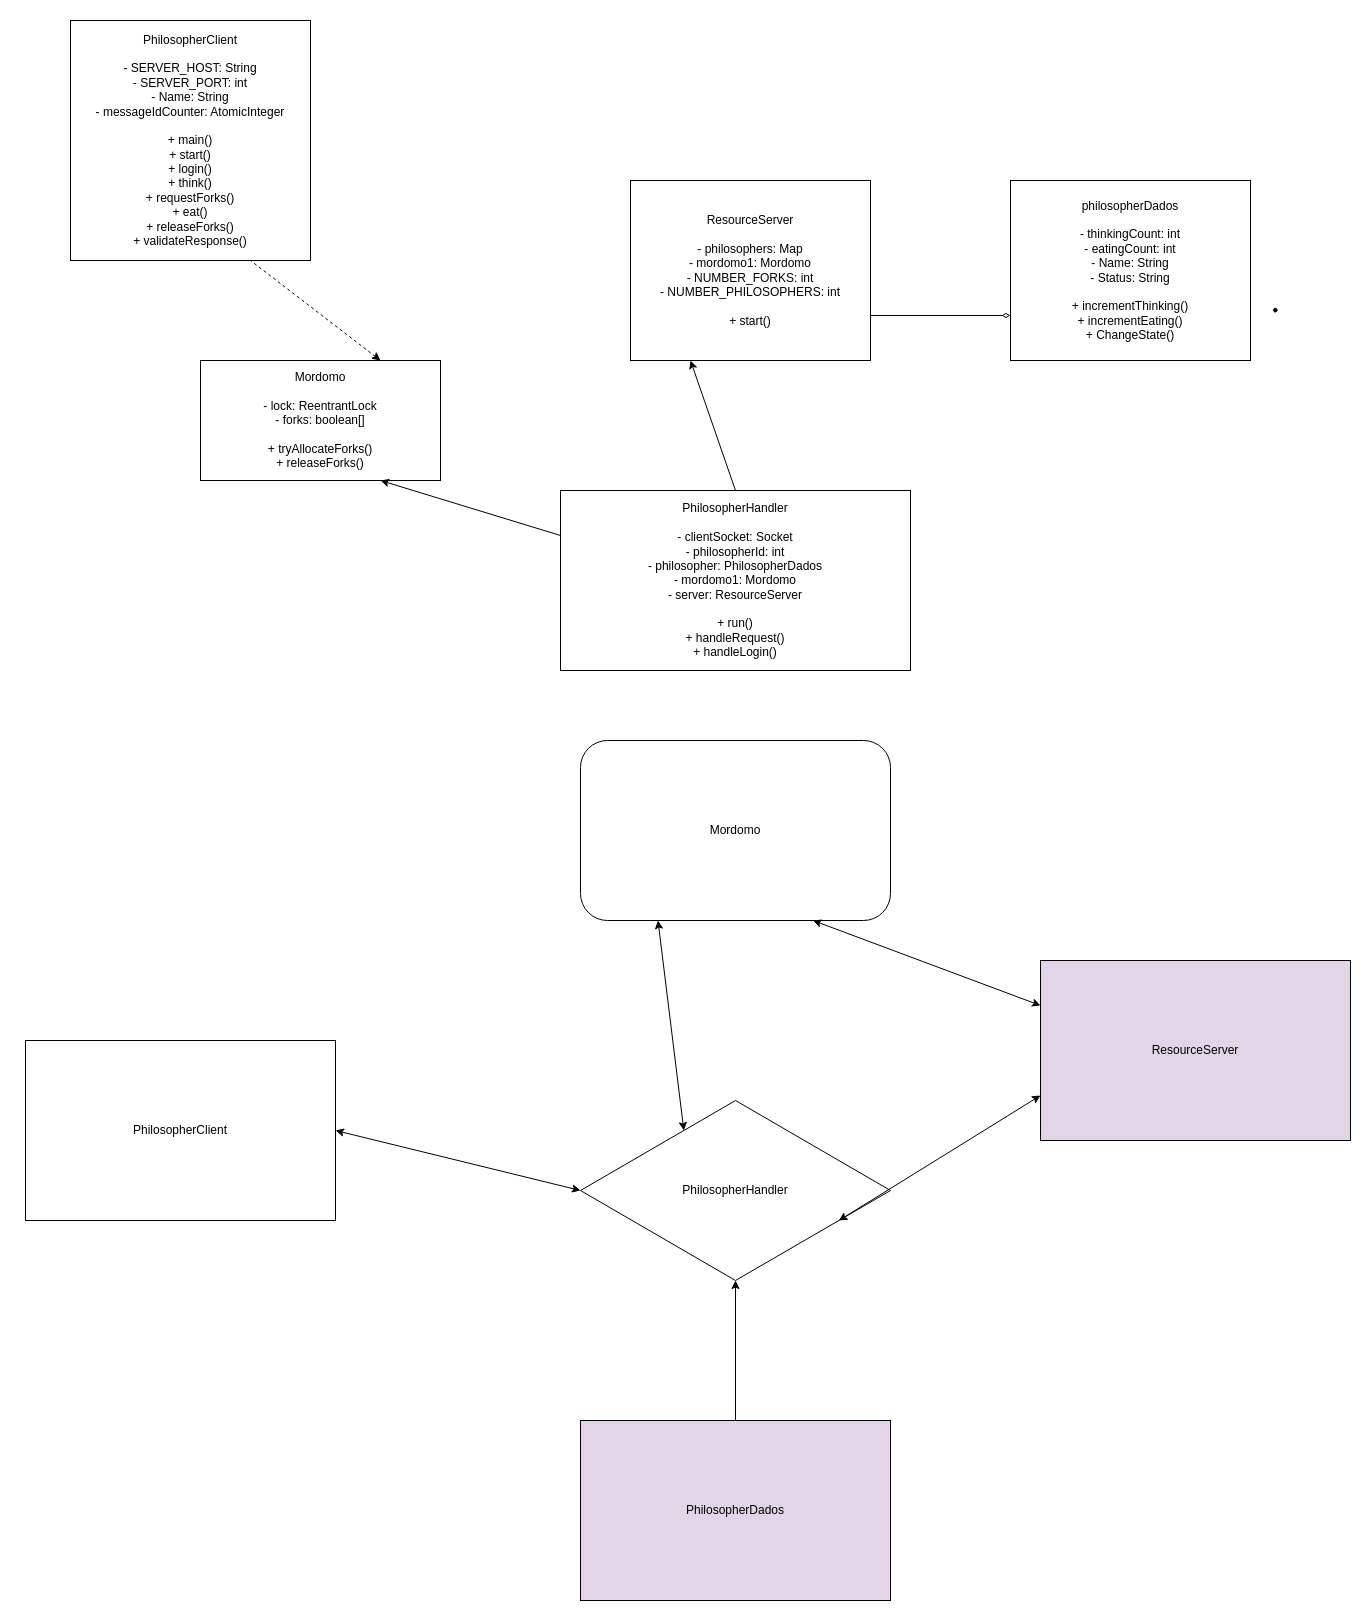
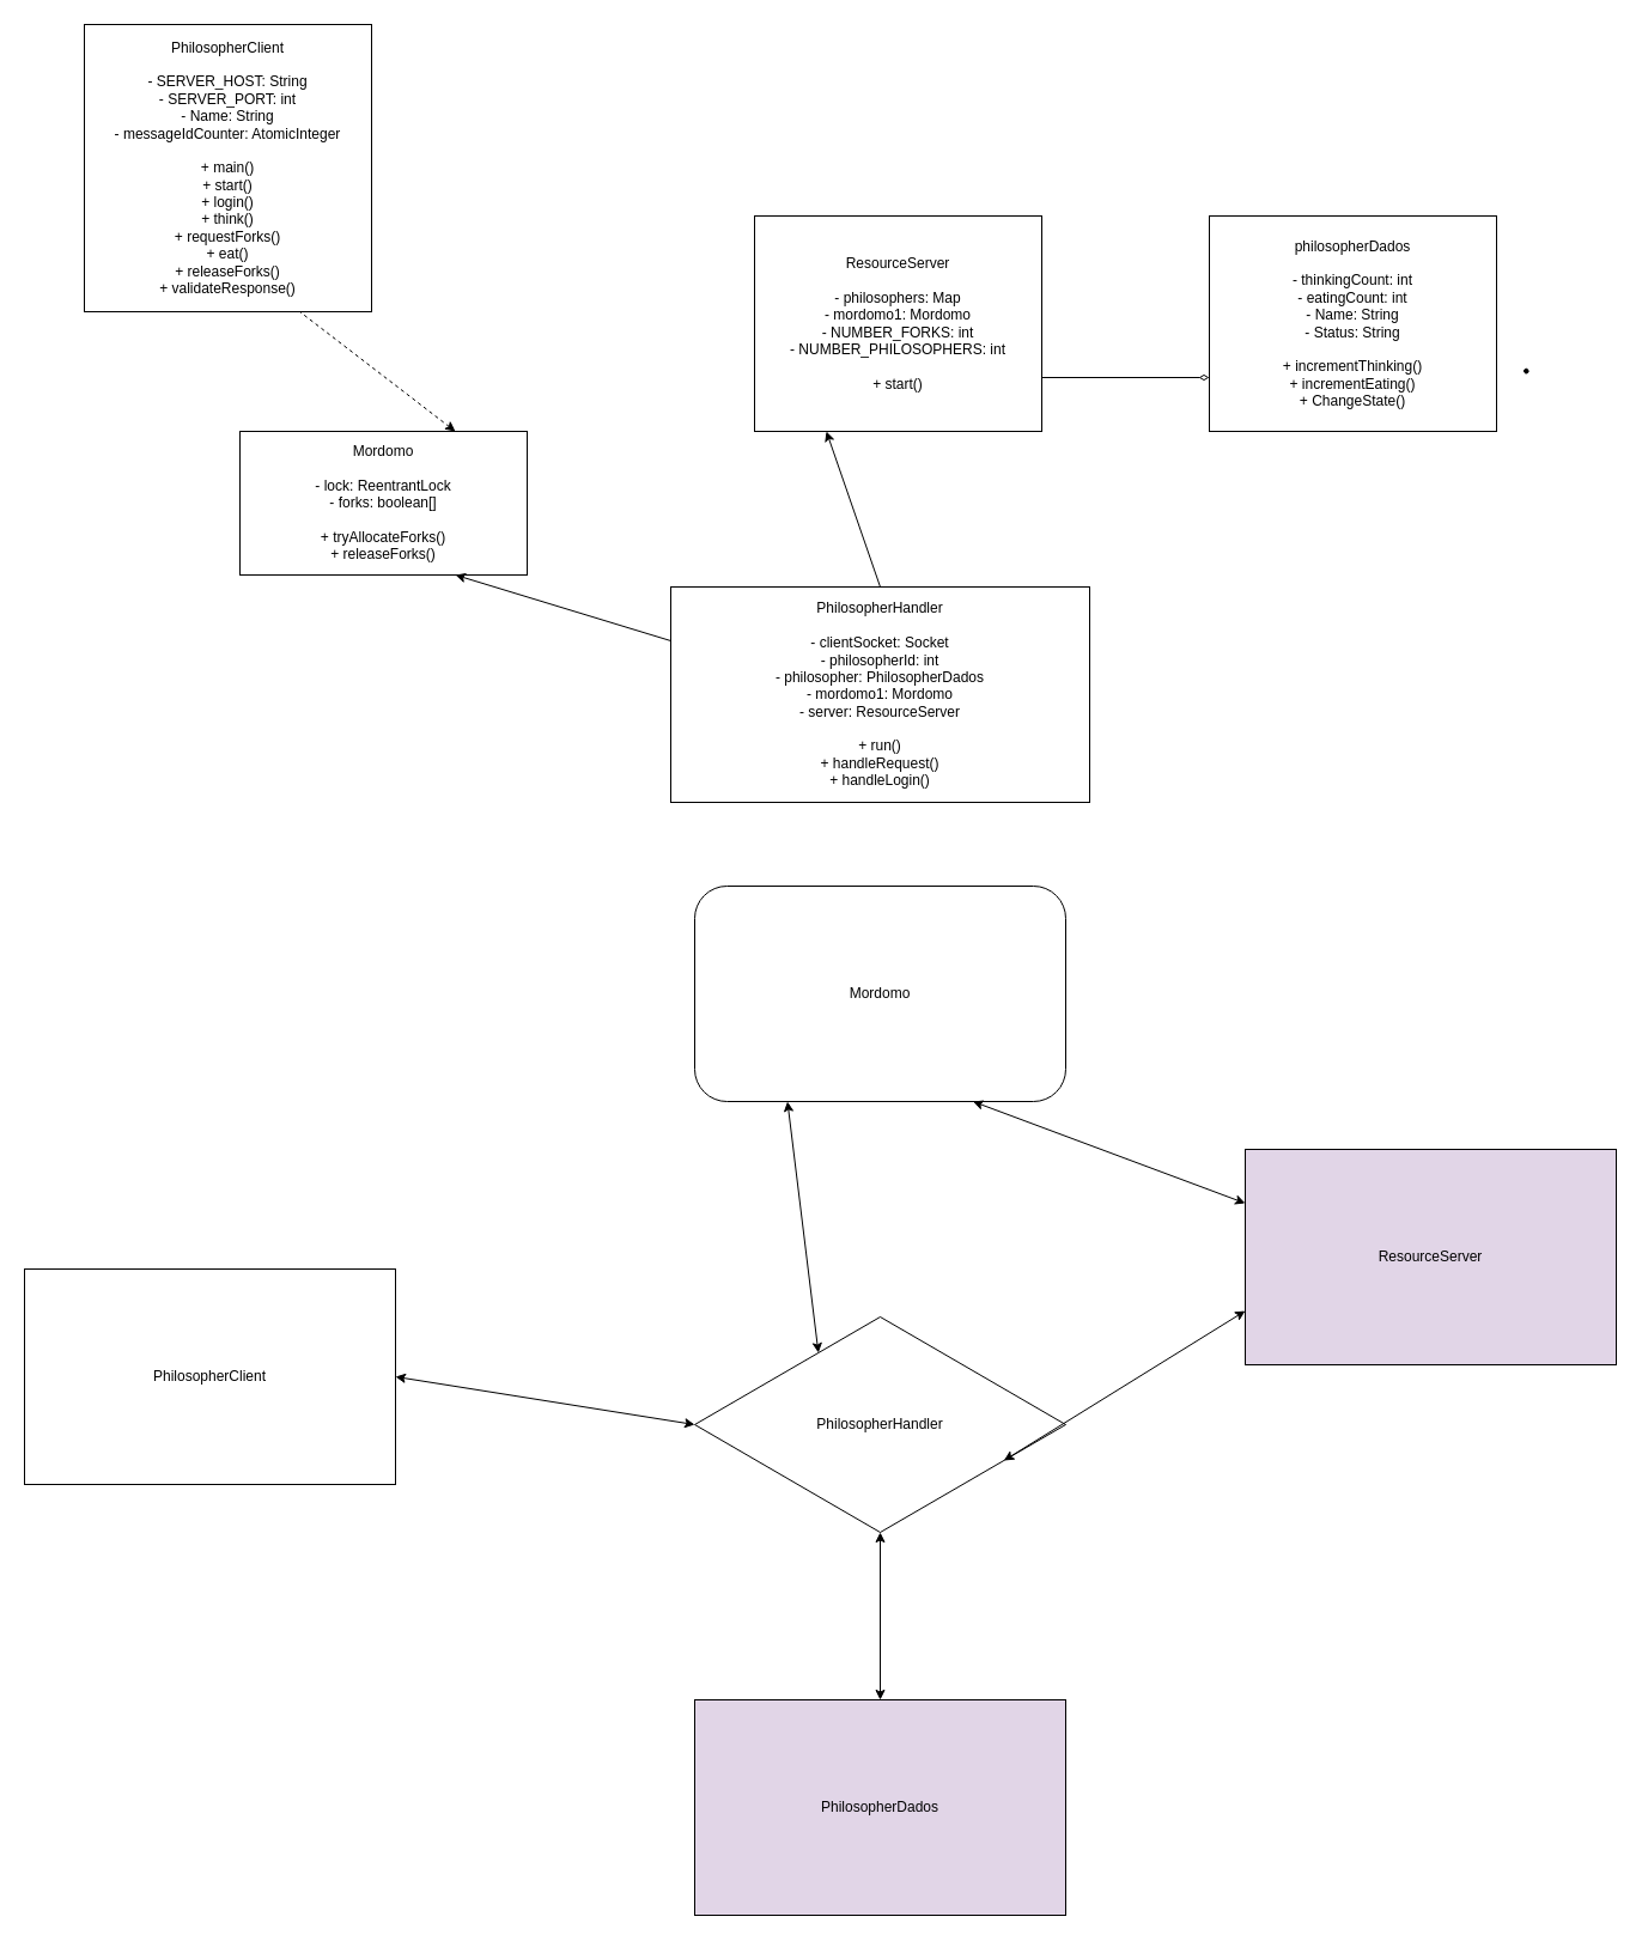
  <mxCell id="0" />
  <mxCell id="1" parent="0" />
  <mxCell id="2" value="PhilosopherClient&#10;&#10;- SERVER_HOST: String&#10;- SERVER_PORT: int&#10;- Name: String&#10;- messageIdCounter: AtomicInteger&#10;&#10;+ main()&#10;+ start()&#10;+ login()&#10;+ think()&#10;+ requestForks()&#10;+ eat()&#10;+ releaseForks()&#10;+ validateResponse()" style="shape=rectangle;whiteSpace=wrap;html=1;" parent="1" vertex="1"><mxGeometry x="70" y="20" width="240" height="240" as="geometry" /></mxCell>
  <mxCell id="3" value="philosopherDados&#10;&#10;- thinkingCount: int&#10;- eatingCount: int&#10;- Name: String&#10;- Status: String&#10;&#10;+ incrementThinking()&#10;+ incrementEating()&#10;+ ChangeState()" style="shape=rectangle;whiteSpace=wrap;html=1;" parent="1" vertex="1"><mxGeometry x="1010" y="180" width="240" height="180" as="geometry" /></mxCell>
  <mxCell id="4" value="Mordomo&#10;&#10;- lock: ReentrantLock&#10;- forks: boolean[]&#10;&#10;+ tryAllocateForks()&#10;+ releaseForks()" style="shape=rectangle;whiteSpace=wrap;html=1;" parent="1" vertex="1"><mxGeometry x="200" y="360" width="240" height="120" as="geometry" /></mxCell>
  <mxCell id="5" value="ResourceServer&#10;&#10;- philosophers: Map&lt;int, philosopherDados&gt;&#10;- mordomo1: Mordomo&#10;- NUMBER_FORKS: int&#10;- NUMBER_PHILOSOPHERS: int&#10;&#10;+ start()" style="shape=rectangle;whiteSpace=wrap;html=1;" parent="1" vertex="1"><mxGeometry x="630" y="180" width="240" height="180" as="geometry" /></mxCell>
  <mxCell id="6" value="PhilosopherHandler&lt;br&gt;&lt;br&gt;&lt;span class=&quot;hljs-deletion&quot;&gt;- clientSocket: Socket&lt;/span&gt;&lt;br&gt;&lt;span class=&quot;hljs-deletion&quot;&gt;- philosopherId: int&lt;/span&gt;&lt;br&gt;&lt;span class=&quot;hljs-deletion&quot;&gt;- philosopher: PhilosopherDados&lt;/span&gt;&lt;br&gt;&lt;span class=&quot;hljs-deletion&quot;&gt;- mordomo1: Mordomo&lt;/span&gt;&lt;br&gt;&lt;span class=&quot;hljs-deletion&quot;&gt;- server: ResourceServer&lt;br&gt;&lt;/span&gt;&lt;br&gt;+ run()&lt;br&gt;+ handleRequest()&lt;br&gt;+ handleLogin()" style="shape=rectangle;whiteSpace=wrap;html=1;" parent="1" vertex="1"><mxGeometry x="560" y="490" width="350" height="180" as="geometry" /></mxCell>
  <mxCell id="7" value="" style="endArrow=classic;html=1;entryX=0.75;entryY=1;entryDx=0;entryDy=0;exitX=0;exitY=0.25;exitDx=0;exitDy=0;" parent="1" source="6" target="4" edge="1"><mxGeometry width="50" height="50" relative="1" as="geometry"><mxPoint x="1370" y="420" as="sourcePoint" /><mxPoint x="1420" y="370" as="targetPoint" /></mxGeometry></mxCell>
  <mxCell id="8" value="" style="endArrow=classic;html=1;entryX=0.25;entryY=1;entryDx=0;entryDy=0;exitX=0.5;exitY=0;exitDx=0;exitDy=0;" parent="1" source="6" target="5" edge="1"><mxGeometry width="50" height="50" relative="1" as="geometry"><mxPoint x="1230" y="565" as="sourcePoint" /><mxPoint x="1150" y="460" as="targetPoint" /></mxGeometry></mxCell>
  <mxCell id="9" value="" style="endArrow=none;dashed=1;html=1;exitX=0.75;exitY=0;exitDx=0;exitDy=0;entryX=0.75;entryY=1;entryDx=0;entryDy=0;startArrow=classic;startFill=1;" parent="1" source="4" target="2" edge="1"><mxGeometry width="50" height="50" relative="1" as="geometry"><mxPoint x="1370" y="420" as="sourcePoint" /><mxPoint x="1420" y="370" as="targetPoint" /></mxGeometry></mxCell>
  <mxCell id="10" value="" style="endArrow=none;html=1;exitX=0;exitY=0.75;exitDx=0;exitDy=0;startArrow=diamondThin;startFill=0;entryX=1;entryY=0.75;entryDx=0;entryDy=0;" parent="1" source="3" target="5" edge="1"><mxGeometry width="50" height="50" relative="1" as="geometry"><mxPoint x="1250" y="220" as="sourcePoint" /><mxPoint x="690" y="180" as="targetPoint" /></mxGeometry></mxCell>
  <mxCell id="11" value="" style="shape=stencil(fZJLbsMwDERPo+1AIvVdp+k9AsSphbp24Lj53L52taiZ1NpRFJ80JEfx7tIezo0ifZnG4bO55ePUKn5TRLlvmzFPc6R4r3h3GsbmYxy++2M5nw9L5RJ9DdflhXvhUoSzC0X6UTJs4ek3816ALvcrwGgNrQXhIgJvE2kGkgCiRnDbQDDQQQDJwVcAG8AkgJXKfwmyIC+/IERT0QQTRX1w1aZfh0TwodICWOqhiFRbQwI52QBSRb81INlAfUDegeXSDKzfro8eWuoxjCSAOfhz4Sl3XTHx+v7ZtXOqOJ73Pw==);lineShape=1;" parent="1" vertex="1"><mxGeometry x="1272.928" y="307.756" width="3.716" height="3.716" as="geometry" /></mxCell>
  <mxCell id="12" value="ResourceServer" style="rounded=0;whiteSpace=wrap;html=1;fillColor=#e1d5e7;" vertex="1" parent="1"><mxGeometry x="1040" y="960" width="310" height="180" as="geometry" /></mxCell>
  <mxCell id="13" value="PhilosopherHandler" style="rhombus;whiteSpace=wrap;html=1;" vertex="1" parent="1"><mxGeometry x="580" y="1100" width="310" height="180" as="geometry" /></mxCell>
  <mxCell id="14" value="Mordomo" style="whiteSpace=wrap;html=1;rounded=1;" vertex="1" parent="1"><mxGeometry x="580" y="740" width="310" height="180" as="geometry" /></mxCell>
- <mxCell id="15" value="PhilosopherClient" style="rounded=0;whiteSpace=wrap;html=1;" vertex="1" parent="1"><mxGeometry x="25" y="1040" width="310" height="180" as="geometry" /></mxCell>
+ <mxCell id="15" value="PhilosopherClient" style="rounded=0;whiteSpace=wrap;html=1;" vertex="1" parent="1"><mxGeometry x="20" y="1060" width="310" height="180" as="geometry" /></mxCell>
  <mxCell id="16" value="PhilosopherDados" style="rounded=0;whiteSpace=wrap;html=1;fillColor=#e1d5e7;" vertex="1" parent="1"><mxGeometry x="580" y="1420" width="310" height="180" as="geometry" /></mxCell>
  <mxCell id="17" value="" style="endArrow=classic;startArrow=classic;html=1;exitX=0.75;exitY=1;exitDx=0;exitDy=0;entryX=0;entryY=0.25;entryDx=0;entryDy=0;" edge="1" parent="1" source="14" target="12"><mxGeometry width="50" height="50" relative="1" as="geometry"><mxPoint x="1230" y="1210" as="sourcePoint" /><mxPoint x="1280" y="1160" as="targetPoint" /></mxGeometry></mxCell>
  <mxCell id="18" value="" style="endArrow=classic;startArrow=classic;html=1;exitX=1;exitY=0.75;exitDx=0;exitDy=0;entryX=0;entryY=0.75;entryDx=0;entryDy=0;" edge="1" parent="1" source="13" target="12"><mxGeometry width="50" height="50" relative="1" as="geometry"><mxPoint x="1162.5" y="960" as="sourcePoint" /><mxPoint x="1315" y="1155" as="targetPoint" /></mxGeometry></mxCell>
- <mxCell id="19" value="" style="endArrow=none;startArrow=classic;html=1;exitX=0.5;exitY=1;exitDx=0;exitDy=0;" edge="1" parent="1" source="13" target="16"><mxGeometry width="50" height="50" relative="1" as="geometry"><mxPoint x="1172.5" y="970" as="sourcePoint" /><mxPoint x="1325" y="1165" as="targetPoint" /></mxGeometry></mxCell>
+ <mxCell id="19" value="" style="endArrow=classic;startArrow=classic;html=1;exitX=0.5;exitY=1;exitDx=0;exitDy=0;" edge="1" parent="1" source="13" target="16"><mxGeometry width="50" height="50" relative="1" as="geometry"><mxPoint x="1172.5" y="970" as="sourcePoint" /><mxPoint x="1325" y="1165" as="targetPoint" /></mxGeometry></mxCell>
  <mxCell id="20" value="" style="endArrow=classic;startArrow=classic;html=1;exitX=0;exitY=0.5;exitDx=0;exitDy=0;entryX=1;entryY=0.5;entryDx=0;entryDy=0;" edge="1" parent="1" source="13" target="15"><mxGeometry width="50" height="50" relative="1" as="geometry"><mxPoint x="1182.5" y="980" as="sourcePoint" /><mxPoint x="1335" y="1175" as="targetPoint" /></mxGeometry></mxCell>
  <mxCell id="21" value="" style="endArrow=classic;startArrow=classic;html=1;exitX=0.25;exitY=0;exitDx=0;exitDy=0;entryX=0.25;entryY=1;entryDx=0;entryDy=0;" edge="1" parent="1" source="13" target="14"><mxGeometry width="50" height="50" relative="1" as="geometry"><mxPoint x="1192.5" y="990" as="sourcePoint" /><mxPoint x="1345" y="1185" as="targetPoint" /></mxGeometry></mxCell>
